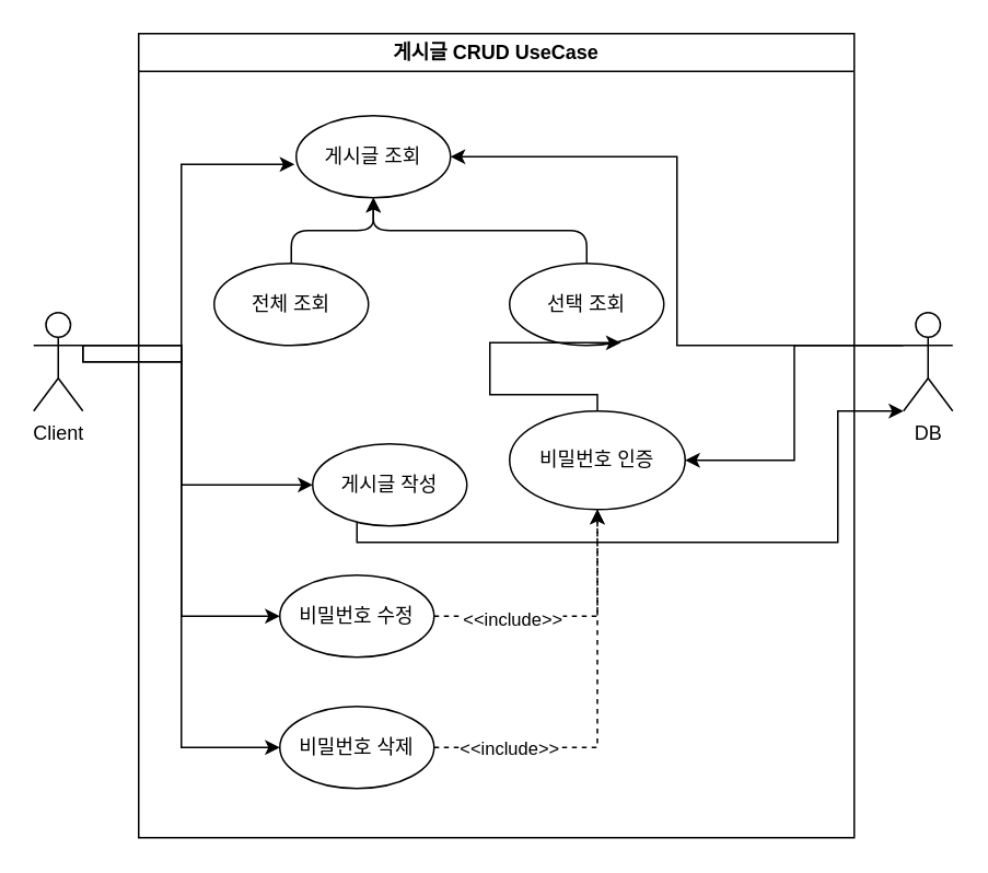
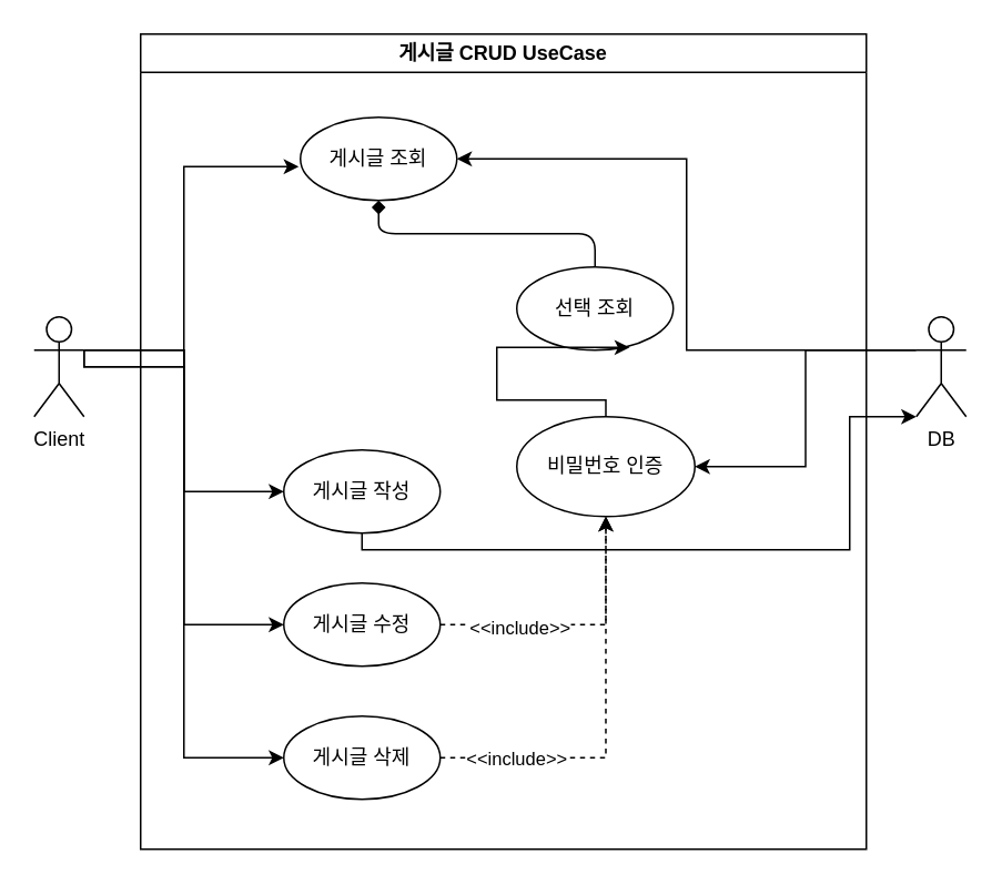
  <mxCell id="0" />
  <mxCell id="1" parent="0" />
  <mxCell id="2" value="게시글 CRUD UseCase" style="swimlane;whiteSpace=wrap;html=1;" vertex="1" parent="1"><mxGeometry x="84" y="20" width="436" height="490" as="geometry" /></mxCell>
  <mxCell id="3" value="게시글 조회" style="ellipse;whiteSpace=wrap;html=1;" vertex="1" parent="2"><mxGeometry x="96" y="50" width="94" height="50" as="geometry" /></mxCell>
- <mxCell id="4" value="전체 조회" style="ellipse;whiteSpace=wrap;html=1;" vertex="1" parent="2"><mxGeometry x="46" y="140" width="94" height="50" as="geometry" /></mxCell>
  <mxCell id="5" value="선택 조회" style="ellipse;whiteSpace=wrap;html=1;" vertex="1" parent="2"><mxGeometry x="226" y="140" width="94" height="50" as="geometry" /></mxCell>
- <mxCell id="6" value="" style="edgeStyle=elbowEdgeStyle;elbow=vertical;html=1;rounded=1;curved=0;sourcePerimeterSpacing=0;targetPerimeterSpacing=0;startSize=6;endSize=6;exitX=0.5;exitY=0;exitDx=0;exitDy=0;entryX=0.5;entryY=1;entryDx=0;entryDy=0;" edge="1" parent="2" source="4" target="3"><mxGeometry relative="1" as="geometry"><mxPoint x="143" y="170" as="sourcePoint" /><mxPoint x="66" y="190" as="targetPoint" /></mxGeometry></mxCell>
- <mxCell id="7" value="" style="edgeStyle=elbowEdgeStyle;elbow=vertical;html=1;rounded=1;curved=0;sourcePerimeterSpacing=0;targetPerimeterSpacing=0;startSize=6;endSize=6;entryX=0.5;entryY=1;entryDx=0;entryDy=0;exitX=0.5;exitY=0;exitDx=0;exitDy=0;" edge="1" parent="2" source="5" target="3"><mxGeometry relative="1" as="geometry"><mxPoint x="166" y="220" as="sourcePoint" /><mxPoint x="213" y="220" as="targetPoint" /></mxGeometry></mxCell>
- <mxCell id="8" value="게시글 작성" style="ellipse;whiteSpace=wrap;html=1;" vertex="1" parent="2"><mxGeometry x="106" y="250" width="94" height="50" as="geometry" /></mxCell>
+ <mxCell id="7" value="" style="edgeStyle=elbowEdgeStyle;elbow=vertical;html=1;rounded=1;curved=0;sourcePerimeterSpacing=0;targetPerimeterSpacing=0;startSize=6;endSize=6;entryX=0.5;entryY=1;entryDx=0;entryDy=0;exitX=0.5;exitY=0;exitDx=0;exitDy=0;endArrow=diamond;" edge="1" parent="2" source="5" target="3"><mxGeometry relative="1" as="geometry"><mxPoint x="166" y="220" as="sourcePoint" /><mxPoint x="213" y="220" as="targetPoint" /></mxGeometry></mxCell>
+ <mxCell id="8" value="게시글 작성" style="ellipse;whiteSpace=wrap;html=1;" vertex="1" parent="2"><mxGeometry x="86" y="250" width="94" height="50" as="geometry" /></mxCell>
  <mxCell id="9" style="edgeStyle=orthogonalEdgeStyle;rounded=0;orthogonalLoop=1;jettySize=auto;html=1;entryX=0.5;entryY=1;entryDx=0;entryDy=0;dashed=1;" edge="1" parent="2" source="11" target="15"><mxGeometry relative="1" as="geometry" /></mxCell>
  <mxCell id="10" value="&amp;lt;&amp;lt;include&amp;gt;&amp;gt;" style="edgeLabel;html=1;align=center;verticalAlign=middle;resizable=0;points=[];" vertex="1" connectable="0" parent="9"><mxGeometry x="-0.629" relative="1" as="geometry"><mxPoint as="offset" /></mxGeometry></mxCell>
- <mxCell id="11" value="비밀번호 삭제" style="ellipse;whiteSpace=wrap;html=1;" vertex="1" parent="2"><mxGeometry x="86" y="410" width="94" height="50" as="geometry" /></mxCell>
+ <mxCell id="11" value="게시글 삭제" style="ellipse;whiteSpace=wrap;html=1;" vertex="1" parent="2"><mxGeometry x="86" y="410" width="94" height="50" as="geometry" /></mxCell>
  <mxCell id="12" style="edgeStyle=orthogonalEdgeStyle;rounded=0;orthogonalLoop=1;jettySize=auto;html=1;dashed=1;" edge="1" parent="2" source="14" target="15"><mxGeometry relative="1" as="geometry" /></mxCell>
  <mxCell id="13" value="&amp;lt;&amp;lt;include&amp;gt;&amp;gt;" style="edgeLabel;html=1;align=center;verticalAlign=middle;resizable=0;points=[];" vertex="1" connectable="0" parent="12"><mxGeometry x="-0.431" y="-1" relative="1" as="geometry"><mxPoint as="offset" /></mxGeometry></mxCell>
- <mxCell id="14" value="비밀번호 수정" style="ellipse;whiteSpace=wrap;html=1;" vertex="1" parent="2"><mxGeometry x="86" y="330" width="94" height="50" as="geometry" /></mxCell>
+ <mxCell id="14" value="게시글 수정" style="ellipse;whiteSpace=wrap;html=1;" vertex="1" parent="2"><mxGeometry x="86" y="330" width="94" height="50" as="geometry" /></mxCell>
  <mxCell id="15" value="비밀번호 인증" style="ellipse;whiteSpace=wrap;html=1;" vertex="1" parent="2"><mxGeometry x="226" y="230" width="107" height="60" as="geometry" /></mxCell>
  <mxCell id="16" style="edgeStyle=orthogonalEdgeStyle;rounded=0;orthogonalLoop=1;jettySize=auto;html=1;entryX=0.721;entryY=0.968;entryDx=0;entryDy=0;entryPerimeter=0;" edge="1" parent="2" source="15" target="5"><mxGeometry relative="1" as="geometry"><Array as="points"><mxPoint x="280" y="220" /><mxPoint x="214" y="220" /></Array></mxGeometry></mxCell>
  <mxCell id="17" value="액터" parent="0" />
  <mxCell id="18" style="edgeStyle=orthogonalEdgeStyle;rounded=0;orthogonalLoop=1;jettySize=auto;html=1;exitX=1;exitY=0.333;exitDx=0;exitDy=0;exitPerimeter=0;" edge="1" parent="17" source="19" target="8"><mxGeometry relative="1" as="geometry"><mxPoint x="180" y="260" as="targetPoint" /><Array as="points"><mxPoint x="110" y="220" /><mxPoint x="110" y="295" /></Array></mxGeometry></mxCell>
  <mxCell id="19" value="Client" style="shape=umlActor;verticalLabelPosition=bottom;verticalAlign=top;html=1;outlineConnect=0;" vertex="1" parent="17"><mxGeometry x="20" y="190" width="30" height="60" as="geometry" /></mxCell>
  <mxCell id="20" value="제목 없는 레이어" parent="0" />
  <mxCell id="21" style="edgeStyle=orthogonalEdgeStyle;rounded=0;orthogonalLoop=1;jettySize=auto;html=1;exitX=1;exitY=0.333;exitDx=0;exitDy=0;exitPerimeter=0;entryX=-0.011;entryY=0.593;entryDx=0;entryDy=0;entryPerimeter=0;" edge="1" parent="20" source="19" target="3"><mxGeometry relative="1" as="geometry"><Array as="points"><mxPoint x="110" y="220" /><mxPoint x="110" y="100" /></Array></mxGeometry></mxCell>
  <mxCell id="22" style="edgeStyle=orthogonalEdgeStyle;rounded=0;orthogonalLoop=1;jettySize=auto;html=1;exitX=0;exitY=0.333;exitDx=0;exitDy=0;exitPerimeter=0;entryX=1;entryY=0.5;entryDx=0;entryDy=0;" edge="1" parent="20" source="24" target="15"><mxGeometry relative="1" as="geometry" /></mxCell>
  <mxCell id="23" style="edgeStyle=orthogonalEdgeStyle;rounded=0;orthogonalLoop=1;jettySize=auto;html=1;exitX=0;exitY=0.333;exitDx=0;exitDy=0;exitPerimeter=0;entryX=1;entryY=0.5;entryDx=0;entryDy=0;" edge="1" parent="20" source="24" target="3"><mxGeometry relative="1" as="geometry" /></mxCell>
  <mxCell id="24" value="DB" style="shape=umlActor;verticalLabelPosition=bottom;verticalAlign=top;html=1;outlineConnect=0;" vertex="1" parent="20"><mxGeometry x="550" y="190" width="30" height="60" as="geometry" /></mxCell>
  <mxCell id="25" style="edgeStyle=orthogonalEdgeStyle;rounded=0;orthogonalLoop=1;jettySize=auto;html=1;exitX=1;exitY=0.333;exitDx=0;exitDy=0;exitPerimeter=0;entryX=0;entryY=0.5;entryDx=0;entryDy=0;" edge="1" parent="20" source="19" target="14"><mxGeometry relative="1" as="geometry" /></mxCell>
  <mxCell id="26" style="edgeStyle=orthogonalEdgeStyle;rounded=0;orthogonalLoop=1;jettySize=auto;html=1;exitX=1;exitY=0.333;exitDx=0;exitDy=0;exitPerimeter=0;entryX=0;entryY=0.5;entryDx=0;entryDy=0;" edge="1" parent="20" source="19" target="11"><mxGeometry relative="1" as="geometry" /></mxCell>
  <mxCell id="27" style="edgeStyle=orthogonalEdgeStyle;rounded=0;orthogonalLoop=1;jettySize=auto;html=1;entryX=0;entryY=1;entryDx=0;entryDy=0;entryPerimeter=0;" edge="1" parent="20" source="8" target="24"><mxGeometry relative="1" as="geometry"><mxPoint x="565" y="290" as="targetPoint" /><Array as="points"><mxPoint x="217" y="330" /><mxPoint x="510" y="330" /><mxPoint x="510" y="250" /></Array></mxGeometry></mxCell>
